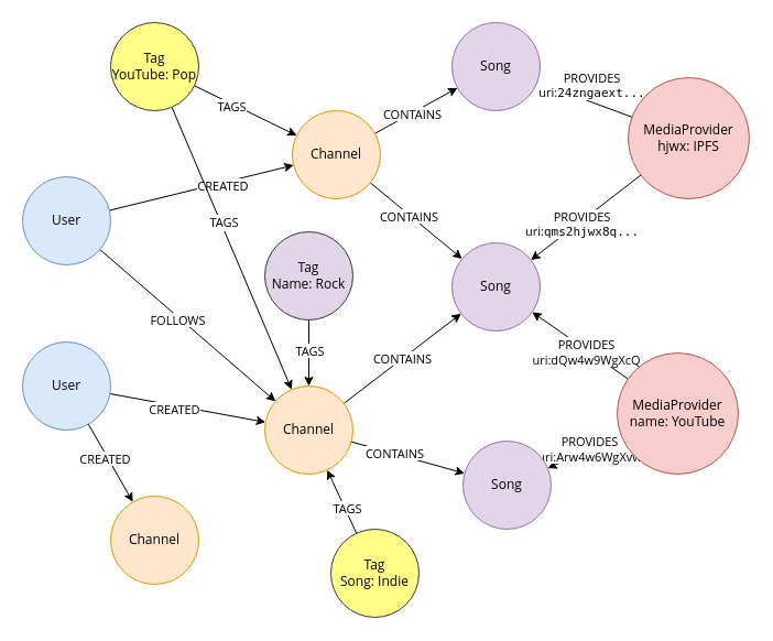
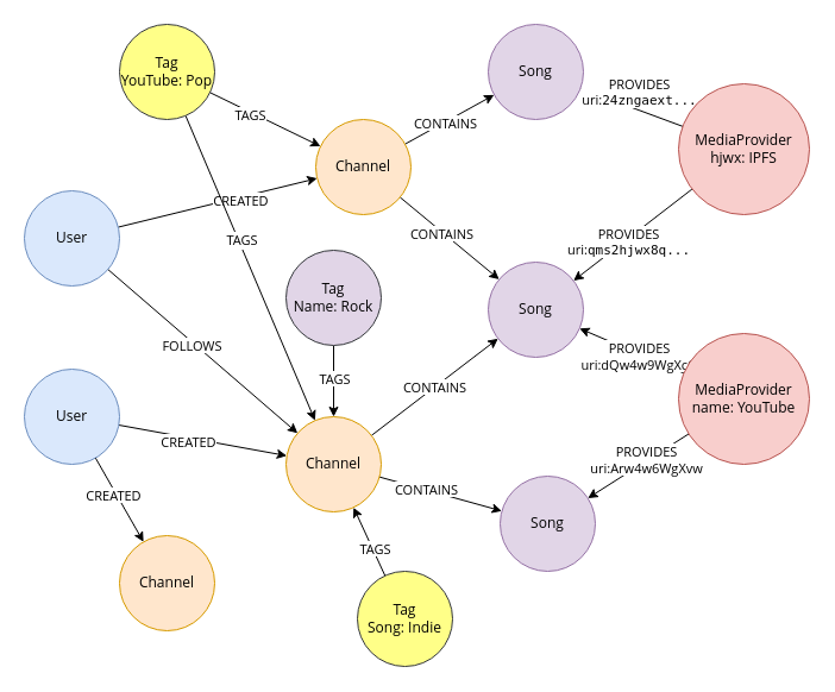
  <mxCell id="0" />
  <mxCell id="1" parent="0" />
  <mxCell id="2" style="edgeStyle=none;rounded=1;sketch=0;orthogonalLoop=1;jettySize=auto;html=1;strokeColor=#000000;fontFamily=Open Sans;fontSource=https%3A%2F%2Ffonts.googleapis.com%2Fcss%3Ffamily%3DOpen%2BSans;" parent="1" source="4" target="13" edge="1"><mxGeometry relative="1" as="geometry" /></mxCell>
  <mxCell id="3" value="&lt;div&gt;CREATED&lt;/div&gt;" style="edgeLabel;html=1;align=center;verticalAlign=middle;resizable=0;points=[];fontFamily=Open Sans;" parent="2" vertex="1" connectable="0"><mxGeometry x="-0.159" y="-3" relative="1" as="geometry"><mxPoint as="offset" /></mxGeometry></mxCell>
  <mxCell id="4" value="User" style="ellipse;whiteSpace=wrap;html=1;aspect=fixed;fontFamily=Open Sans;fontSource=https%3A%2F%2Ffonts.googleapis.com%2Fcss%3Ffamily%3DOpen%2BSans;fillColor=#dae8fc;strokeColor=#6c8ebf;" parent="1" vertex="1"><mxGeometry x="20" y="310" width="80" height="80" as="geometry" /></mxCell>
  <mxCell id="5" style="rounded=1;sketch=0;orthogonalLoop=1;jettySize=auto;html=1;fontFamily=Open Sans;fontSource=https%3A%2F%2Ffonts.googleapis.com%2Fcss%3Ffamily%3DOpen%2BSans;" parent="1" source="9" target="13" edge="1"><mxGeometry relative="1" as="geometry" /></mxCell>
  <mxCell id="6" value="&lt;div&gt;FOLLOWS&lt;/div&gt;" style="edgeLabel;html=1;align=center;verticalAlign=middle;resizable=0;points=[];fontFamily=Open Sans;" parent="5" vertex="1" connectable="0"><mxGeometry x="-0.105" y="-2" relative="1" as="geometry"><mxPoint as="offset" /></mxGeometry></mxCell>
  <mxCell id="7" style="edgeStyle=none;rounded=1;sketch=0;orthogonalLoop=1;jettySize=auto;html=1;strokeColor=#000000;fontFamily=Open Sans;fontSource=https%3A%2F%2Ffonts.googleapis.com%2Fcss%3Ffamily%3DOpen%2BSans;" parent="1" source="9" target="18" edge="1"><mxGeometry relative="1" as="geometry" /></mxCell>
  <mxCell id="8" value="&lt;div&gt;CREATED&lt;/div&gt;" style="edgeLabel;html=1;align=center;verticalAlign=middle;resizable=0;points=[];fontFamily=Open Sans;" parent="7" vertex="1" connectable="0"><mxGeometry x="0.225" y="-2" relative="1" as="geometry"><mxPoint as="offset" /></mxGeometry></mxCell>
  <mxCell id="9" value="&lt;div&gt;User&lt;/div&gt;" style="ellipse;whiteSpace=wrap;html=1;aspect=fixed;fontFamily=Open Sans;fontSource=https%3A%2F%2Ffonts.googleapis.com%2Fcss%3Ffamily%3DOpen%2BSans;fillColor=#dae8fc;strokeColor=#6c8ebf;" parent="1" vertex="1"><mxGeometry x="20" y="160" width="80" height="80" as="geometry" /></mxCell>
  <mxCell id="10" value="&lt;div&gt;CONTAINS&lt;/div&gt;" style="edgeStyle=none;rounded=1;sketch=0;orthogonalLoop=1;jettySize=auto;html=1;strokeColor=#000000;fontFamily=Open Sans;fontSource=https%3A%2F%2Ffonts.googleapis.com%2Fcss%3Ffamily%3DOpen%2BSans;" parent="1" source="13" target="31" edge="1"><mxGeometry relative="1" as="geometry" /></mxCell>
  <mxCell id="11" style="edgeStyle=none;rounded=1;sketch=0;orthogonalLoop=1;jettySize=auto;html=1;strokeColor=#000000;fontFamily=Open Sans;fontSource=https%3A%2F%2Ffonts.googleapis.com%2Fcss%3Ffamily%3DOpen%2BSans;" parent="1" source="13" target="29" edge="1"><mxGeometry relative="1" as="geometry" /></mxCell>
  <mxCell id="12" value="CONTAINS" style="edgeLabel;html=1;align=center;verticalAlign=middle;resizable=0;points=[];fontFamily=Open Sans;" parent="11" vertex="1" connectable="0"><mxGeometry x="-0.249" y="1" relative="1" as="geometry"><mxPoint as="offset" /></mxGeometry></mxCell>
  <mxCell id="13" value="&lt;div&gt;Channel&lt;/div&gt;" style="ellipse;whiteSpace=wrap;html=1;aspect=fixed;rounded=0;sketch=0;fontFamily=Open Sans;fontSource=https%3A%2F%2Ffonts.googleapis.com%2Fcss%3Ffamily%3DOpen%2BSans;fillColor=#ffe6cc;strokeColor=#d79b00;" parent="1" vertex="1"><mxGeometry x="240" y="350" width="80" height="80" as="geometry" /></mxCell>
  <mxCell id="14" style="edgeStyle=none;rounded=1;sketch=0;orthogonalLoop=1;jettySize=auto;html=1;strokeColor=#000000;fontFamily=Open Sans;fontSource=https%3A%2F%2Ffonts.googleapis.com%2Fcss%3Ffamily%3DOpen%2BSans;" parent="1" source="18" target="30" edge="1"><mxGeometry relative="1" as="geometry" /></mxCell>
  <mxCell id="15" value="CONTAINS" style="edgeLabel;html=1;align=center;verticalAlign=middle;resizable=0;points=[];fontFamily=Open Sans;" parent="14" vertex="1" connectable="0"><mxGeometry x="-0.122" relative="1" as="geometry"><mxPoint as="offset" /></mxGeometry></mxCell>
  <mxCell id="16" style="edgeStyle=none;rounded=1;sketch=0;orthogonalLoop=1;jettySize=auto;html=1;strokeColor=#000000;fontFamily=Open Sans;fontSource=https%3A%2F%2Ffonts.googleapis.com%2Fcss%3Ffamily%3DOpen%2BSans;" parent="1" source="18" target="31" edge="1"><mxGeometry relative="1" as="geometry" /></mxCell>
  <mxCell id="17" value="CONTAINS" style="edgeLabel;html=1;align=center;verticalAlign=middle;resizable=0;points=[];fontFamily=Open Sans;" parent="16" vertex="1" connectable="0"><mxGeometry x="-0.151" y="-1" relative="1" as="geometry"><mxPoint as="offset" /></mxGeometry></mxCell>
  <mxCell id="18" value="&lt;div&gt;Channel&lt;/div&gt;" style="ellipse;whiteSpace=wrap;html=1;aspect=fixed;rounded=0;sketch=0;fontFamily=Open Sans;fontSource=https%3A%2F%2Ffonts.googleapis.com%2Fcss%3Ffamily%3DOpen%2BSans;fillColor=#ffe6cc;strokeColor=#d79b00;" parent="1" vertex="1"><mxGeometry x="265" y="100" width="80" height="80" as="geometry" /></mxCell>
  <mxCell id="19" style="edgeStyle=none;rounded=1;sketch=0;orthogonalLoop=1;jettySize=auto;html=1;strokeColor=#000000;fontFamily=Open Sans;fontSource=https%3A%2F%2Ffonts.googleapis.com%2Fcss%3Ffamily%3DOpen%2BSans;" parent="1" source="23" target="31" edge="1"><mxGeometry relative="1" as="geometry" /></mxCell>
  <mxCell id="20" value="PROVIDES&lt;br&gt;uri:dQw4w9WgXcQ" style="edgeLabel;html=1;align=center;verticalAlign=middle;resizable=0;points=[];fontFamily=Open Sans;" parent="19" vertex="1" connectable="0"><mxGeometry x="-0.14" y="1" relative="1" as="geometry"><mxPoint as="offset" /></mxGeometry></mxCell>
  <mxCell id="21" style="edgeStyle=none;rounded=1;sketch=0;orthogonalLoop=1;jettySize=auto;html=1;strokeColor=#000000;fontFamily=Open Sans;fontSource=https%3A%2F%2Ffonts.googleapis.com%2Fcss%3Ffamily%3DOpen%2BSans;" parent="1" source="23" target="29" edge="1"><mxGeometry relative="1" as="geometry" /></mxCell>
  <mxCell id="22" value="PROVIDES&lt;br&gt;uri:Arw4w6WgXvw" style="edgeLabel;html=1;align=center;verticalAlign=middle;resizable=0;points=[];fontFamily=Open Sans;" parent="21" vertex="1" connectable="0"><mxGeometry x="-0.105" y="3" relative="1" as="geometry"><mxPoint y="-5.26" as="offset" /></mxGeometry></mxCell>
- <mxCell id="23" value="MediaProvider&lt;br&gt;name: YouTube" style="ellipse;whiteSpace=wrap;html=1;aspect=fixed;rounded=0;sketch=0;fontFamily=Open Sans;fontSource=https%3A%2F%2Ffonts.googleapis.com%2Fcss%3Ffamily%3DOpen%2BSans;fillColor=#f8cecc;strokeColor=#b85450;" parent="1" vertex="1"><mxGeometry x="560" y="320" width="110" height="110" as="geometry" /></mxCell>
+ <mxCell id="23" value="MediaProvider&lt;br&gt;name: YouTube" style="ellipse;whiteSpace=wrap;html=1;aspect=fixed;rounded=0;sketch=0;fontFamily=Open Sans;fontSource=https%3A%2F%2Ffonts.googleapis.com%2Fcss%3Ffamily%3DOpen%2BSans;fillColor=#f8cecc;strokeColor=#b85450;" parent="1" vertex="1"><mxGeometry x="570" y="280" width="110" height="110" as="geometry" /></mxCell>
  <mxCell id="24" style="edgeStyle=none;rounded=1;sketch=0;orthogonalLoop=1;jettySize=auto;html=1;strokeColor=#000000;fontFamily=Open Sans;fontSource=https%3A%2F%2Ffonts.googleapis.com%2Fcss%3Ffamily%3DOpen%2BSans;" parent="1" source="28" target="30" edge="1"><mxGeometry relative="1" as="geometry" /></mxCell>
  <mxCell id="25" value="PROVIDES&lt;br&gt;uri:&lt;code&gt;24zngaext&lt;/code&gt;&lt;code&gt;...&lt;/code&gt;" style="edgeLabel;html=1;align=center;verticalAlign=middle;resizable=0;points=[];fontFamily=Open Sans;" parent="24" vertex="1" connectable="0"><mxGeometry x="0.251" y="1" relative="1" as="geometry"><mxPoint x="17.15" y="-9.99" as="offset" /></mxGeometry></mxCell>
  <mxCell id="26" style="edgeStyle=none;rounded=1;sketch=0;orthogonalLoop=1;jettySize=auto;html=1;strokeColor=#000000;fontFamily=Open Sans;fontSource=https%3A%2F%2Ffonts.googleapis.com%2Fcss%3Ffamily%3DOpen%2BSans;" parent="1" source="28" target="31" edge="1"><mxGeometry relative="1" as="geometry" /></mxCell>
  <mxCell id="27" value="PROVIDES&lt;br&gt;uri:&lt;code&gt;qms2hjwx8q...&lt;/code&gt;" style="edgeLabel;html=1;align=center;verticalAlign=middle;resizable=0;points=[];fontFamily=Open Sans;" parent="26" vertex="1" connectable="0"><mxGeometry x="0.106" y="2" relative="1" as="geometry"><mxPoint as="offset" /></mxGeometry></mxCell>
  <mxCell id="28" value="MediaProvider&lt;br&gt;&lt;div&gt;hjwx: IPFS&lt;/div&gt;" style="ellipse;whiteSpace=wrap;html=1;aspect=fixed;rounded=0;sketch=0;fontFamily=Open Sans;fontSource=https%3A%2F%2Ffonts.googleapis.com%2Fcss%3Ffamily%3DOpen%2BSans;fillColor=#f8cecc;strokeColor=#b85450;" parent="1" vertex="1"><mxGeometry x="570" y="70" width="110" height="110" as="geometry" /></mxCell>
  <mxCell id="29" value="&lt;div&gt;Song&lt;/div&gt;" style="ellipse;whiteSpace=wrap;html=1;aspect=fixed;rounded=0;sketch=0;fontFamily=Open Sans;fontSource=https%3A%2F%2Ffonts.googleapis.com%2Fcss%3Ffamily%3DOpen%2BSans;fillColor=#e1d5e7;strokeColor=#9673a6;" parent="1" vertex="1"><mxGeometry x="420" y="400" width="80" height="80" as="geometry" /></mxCell>
  <mxCell id="30" value="&lt;div&gt;Song&lt;/div&gt;" style="ellipse;whiteSpace=wrap;html=1;aspect=fixed;rounded=0;sketch=0;fontFamily=Open Sans;fontSource=https%3A%2F%2Ffonts.googleapis.com%2Fcss%3Ffamily%3DOpen%2BSans;fillColor=#e1d5e7;strokeColor=#9673a6;" parent="1" vertex="1"><mxGeometry x="410" y="20" width="80" height="80" as="geometry" /></mxCell>
  <mxCell id="31" value="&lt;div&gt;Song&lt;/div&gt;" style="ellipse;whiteSpace=wrap;html=1;aspect=fixed;rounded=0;sketch=0;fontFamily=Open Sans;fontSource=https%3A%2F%2Ffonts.googleapis.com%2Fcss%3Ffamily%3DOpen%2BSans;fillColor=#e1d5e7;strokeColor=#9673a6;" parent="1" vertex="1"><mxGeometry x="410" y="220" width="80" height="80" as="geometry" /></mxCell>
  <mxCell id="32" style="edgeStyle=none;rounded=0;orthogonalLoop=1;jettySize=auto;html=1;" parent="1" source="34" target="13" edge="1"><mxGeometry relative="1" as="geometry" /></mxCell>
  <mxCell id="33" value="TAGS" style="edgeLabel;html=1;align=center;verticalAlign=middle;resizable=0;points=[];fontFamily=Open Sans;" parent="32" vertex="1" connectable="0"><mxGeometry x="0.364" y="-2" relative="1" as="geometry"><mxPoint x="7.02" y="16.91" as="offset" /></mxGeometry></mxCell>
  <mxCell id="34" value="&lt;div&gt;Tag&lt;/div&gt;&lt;div&gt;Song: Indie&lt;br&gt;&lt;/div&gt;" style="ellipse;whiteSpace=wrap;html=1;aspect=fixed;rounded=0;sketch=0;fontFamily=Open Sans;fontSource=https%3A%2F%2Ffonts.googleapis.com%2Fcss%3Ffamily%3DOpen%2BSans;fillColor=#ffff88;strokeColor=#36393d;" parent="1" vertex="1"><mxGeometry x="300" y="480" width="80" height="80" as="geometry" /></mxCell>
  <mxCell id="35" style="rounded=0;orthogonalLoop=1;jettySize=auto;html=1;" parent="1" source="37" target="13" edge="1"><mxGeometry relative="1" as="geometry" /></mxCell>
  <mxCell id="36" value="&lt;div&gt;TAGS&lt;/div&gt;" style="edgeLabel;html=1;align=center;verticalAlign=middle;resizable=0;points=[];fontFamily=Open Sans;" parent="35" vertex="1" connectable="0"><mxGeometry x="-0.114" relative="1" as="geometry"><mxPoint as="offset" /></mxGeometry></mxCell>
  <mxCell id="37" value="&lt;div&gt;Tag&lt;/div&gt;&lt;div&gt;Name: Rock&lt;br&gt;&lt;/div&gt;" style="ellipse;whiteSpace=wrap;html=1;aspect=fixed;rounded=0;sketch=0;fontFamily=Open Sans;fontSource=https%3A%2F%2Ffonts.googleapis.com%2Fcss%3Ffamily%3DOpen%2BSans;fillColor=#e1d5e7;strokeColor=#36393d;" parent="1" vertex="1"><mxGeometry x="240" y="210" width="80" height="80" as="geometry" /></mxCell>
  <mxCell id="38" style="edgeStyle=none;rounded=0;orthogonalLoop=1;jettySize=auto;html=1;" parent="1" source="42" target="18" edge="1"><mxGeometry relative="1" as="geometry" /></mxCell>
  <mxCell id="39" value="TAGS" style="edgeLabel;html=1;align=center;verticalAlign=middle;resizable=0;points=[];fontFamily=Open Sans;fontSource=https%3A%2F%2Ffonts.googleapis.com%2Fcss%3Ffamily%3DOpen%2BSans;" parent="38" vertex="1" connectable="0"><mxGeometry x="-0.269" y="-2" relative="1" as="geometry"><mxPoint as="offset" /></mxGeometry></mxCell>
  <mxCell id="40" style="rounded=0;orthogonalLoop=1;jettySize=auto;html=1;" edge="1" parent="1" source="42" target="13"><mxGeometry relative="1" as="geometry" /></mxCell>
  <mxCell id="41" value="&lt;font data-font-src=&quot;https://fonts.googleapis.com/css?family=Open+Sans&quot; face=&quot;Open Sans&quot;&gt;TAGS&lt;/font&gt;" style="edgeLabel;html=1;align=center;verticalAlign=middle;resizable=0;points=[];" vertex="1" connectable="0" parent="40"><mxGeometry x="-0.182" y="3" relative="1" as="geometry"><mxPoint y="1" as="offset" /></mxGeometry></mxCell>
  <mxCell id="42" value="&lt;div&gt;Tag&lt;/div&gt;&lt;div&gt;YouTube: Pop&lt;/div&gt;" style="ellipse;whiteSpace=wrap;html=1;aspect=fixed;rounded=0;sketch=0;fontFamily=Open Sans;fontSource=https%3A%2F%2Ffonts.googleapis.com%2Fcss%3Ffamily%3DOpen%2BSans;fillColor=#ffff88;strokeColor=#36393d;" parent="1" vertex="1"><mxGeometry x="100" y="20" width="80" height="80" as="geometry" /></mxCell>
  <mxCell id="43" style="edgeStyle=orthogonalEdgeStyle;rounded=0;orthogonalLoop=1;jettySize=auto;html=1;exitX=0.5;exitY=1;exitDx=0;exitDy=0;" edge="1" parent="1" source="18" target="18"><mxGeometry relative="1" as="geometry" /></mxCell>
  <mxCell id="44" value="&lt;div&gt;Channel&lt;/div&gt;" style="ellipse;whiteSpace=wrap;html=1;aspect=fixed;rounded=0;sketch=0;fontFamily=Open Sans;fontSource=https%3A%2F%2Ffonts.googleapis.com%2Fcss%3Ffamily%3DOpen%2BSans;fillColor=#ffe6cc;strokeColor=#d79b00;" vertex="1" parent="1"><mxGeometry x="100" y="450" width="80" height="80" as="geometry" /></mxCell>
  <mxCell id="45" style="edgeStyle=none;rounded=1;sketch=0;orthogonalLoop=1;jettySize=auto;html=1;strokeColor=#000000;fontFamily=Open Sans;fontSource=https%3A%2F%2Ffonts.googleapis.com%2Fcss%3Ffamily%3DOpen%2BSans;" edge="1" parent="1" source="4" target="44"><mxGeometry relative="1" as="geometry"><mxPoint x="109.969" y="408.414" as="sourcePoint" /><mxPoint x="250.041" y="401.816" as="targetPoint" /></mxGeometry></mxCell>
  <mxCell id="46" value="&lt;div&gt;CREATED&lt;/div&gt;" style="edgeLabel;html=1;align=center;verticalAlign=middle;resizable=0;points=[];fontFamily=Open Sans;" vertex="1" connectable="0" parent="45"><mxGeometry x="-0.159" y="-3" relative="1" as="geometry"><mxPoint as="offset" /></mxGeometry></mxCell>
